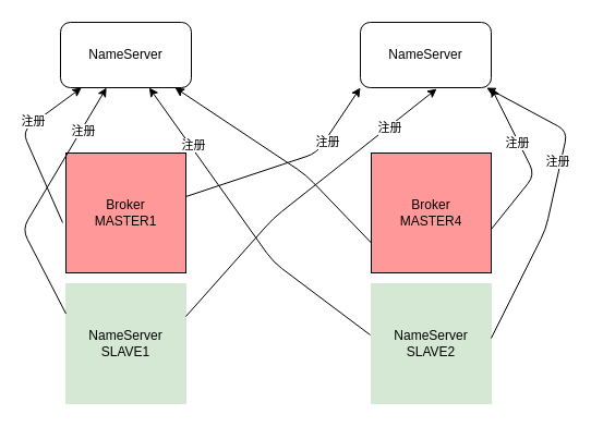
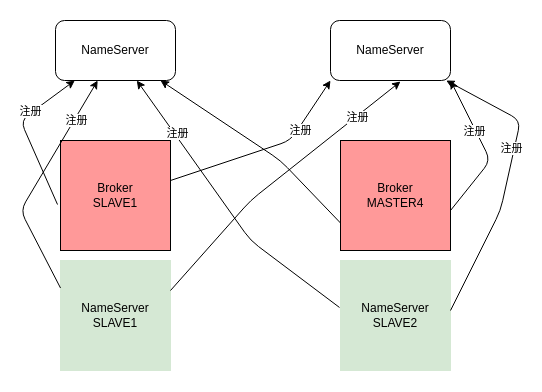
  <mxCell id="0" />
  <mxCell id="1" parent="0" />
  <mxCell id="2" value="NameServer" style="rounded=1;whiteSpace=wrap;html=1;" vertex="1" parent="1"><mxGeometry x="55" y="20" width="120" height="60" as="geometry" /></mxCell>
  <mxCell id="3" value="NameServer" style="rounded=1;whiteSpace=wrap;html=1;" vertex="1" parent="1"><mxGeometry x="330" y="20" width="120" height="60" as="geometry" /></mxCell>
- <mxCell id="4" value="Broker&lt;br&gt;MASTER1" style="whiteSpace=wrap;html=1;aspect=fixed;fillColor=#FF9999;" vertex="1" parent="1"><mxGeometry x="60" y="140" width="110" height="110" as="geometry" /></mxCell>
+ <mxCell id="4" value="Broker&lt;br&gt;SLAVE1" style="whiteSpace=wrap;html=1;aspect=fixed;fillColor=#FF9999;" vertex="1" parent="1"><mxGeometry x="60" y="140" width="110" height="110" as="geometry" /></mxCell>
  <mxCell id="5" value="Broker&lt;br&gt;MASTER4" style="whiteSpace=wrap;html=1;aspect=fixed;fillColor=#FF9999;" vertex="1" parent="1"><mxGeometry x="340" y="140" width="110" height="110" as="geometry" /></mxCell>
  <mxCell id="6" value="NameServer&lt;br&gt;SLAVE1" style="whiteSpace=wrap;html=1;aspect=fixed;fillColor=#D5E8D4;strokeColor=#D5E8D4;" vertex="1" parent="1"><mxGeometry x="60" y="260" width="110" height="110" as="geometry" /></mxCell>
  <mxCell id="7" value="NameServer&lt;br&gt;SLAVE2" style="whiteSpace=wrap;html=1;aspect=fixed;fillColor=#D5E8D4;strokeColor=#D5E8D4;" vertex="1" parent="1"><mxGeometry x="340" y="260" width="110" height="110" as="geometry" /></mxCell>
  <mxCell id="8" value="" style="endArrow=classic;html=1;exitX=-0.027;exitY=0.582;exitDx=0;exitDy=0;exitPerimeter=0;" edge="1" parent="1" source="4" target="2"><mxGeometry width="50" height="50" relative="1" as="geometry"><mxPoint x="190" y="220" as="sourcePoint" /><mxPoint x="181" y="103" as="targetPoint" /><Array as="points"><mxPoint x="20" y="120" /></Array></mxGeometry></mxCell>
  <mxCell id="9" value="" style="endArrow=classic;html=1;exitX=0;exitY=0.25;exitDx=0;exitDy=0;" edge="1" parent="1" source="6" target="2"><mxGeometry width="50" height="50" relative="1" as="geometry"><mxPoint x="170" y="290" as="sourcePoint" /><mxPoint x="220" y="240" as="targetPoint" /><Array as="points"><mxPoint x="20" y="210" /></Array></mxGeometry></mxCell>
  <mxCell id="10" value="注册" style="edgeLabel;html=1;align=center;verticalAlign=middle;resizable=0;points=[];" vertex="1" connectable="0" parent="9"><mxGeometry x="0.635" y="-1" relative="1" as="geometry"><mxPoint y="2" as="offset" /></mxGeometry></mxCell>
  <mxCell id="11" value="" style="endArrow=classic;html=1;" edge="1" parent="1"><mxGeometry width="50" height="50" relative="1" as="geometry"><mxPoint x="170" y="290" as="sourcePoint" /><mxPoint x="400" y="81" as="targetPoint" /><Array as="points"><mxPoint x="250" y="200" /></Array></mxGeometry></mxCell>
  <mxCell id="12" value="注册" style="edgeLabel;html=1;align=center;verticalAlign=middle;resizable=0;points=[];" vertex="1" connectable="0" parent="11"><mxGeometry x="0.64" y="-1" relative="1" as="geometry"><mxPoint as="offset" /></mxGeometry></mxCell>
  <mxCell id="13" value="" style="endArrow=classic;html=1;entryX=1;entryY=1;entryDx=0;entryDy=0;" edge="1" parent="1" target="3"><mxGeometry width="50" height="50" relative="1" as="geometry"><mxPoint x="450" y="210" as="sourcePoint" /><mxPoint x="500" y="160" as="targetPoint" /><Array as="points"><mxPoint x="490" y="160" /></Array></mxGeometry></mxCell>
  <mxCell id="14" value="注册" style="edgeLabel;html=1;align=center;verticalAlign=middle;resizable=0;points=[];" vertex="1" connectable="0" parent="13"><mxGeometry x="0.272" y="2" relative="1" as="geometry"><mxPoint as="offset" /></mxGeometry></mxCell>
  <mxCell id="15" value="" style="endArrow=classic;html=1;" edge="1" parent="1" target="3"><mxGeometry width="50" height="50" relative="1" as="geometry"><mxPoint x="450" y="310" as="sourcePoint" /><mxPoint x="500" y="260" as="targetPoint" /><Array as="points"><mxPoint x="500" y="210" /><mxPoint x="520" y="120" /></Array></mxGeometry></mxCell>
  <mxCell id="16" value="注册" style="edgeLabel;html=1;align=center;verticalAlign=middle;resizable=0;points=[];" vertex="1" connectable="0" parent="15"><mxGeometry x="0.212" y="3" relative="1" as="geometry"><mxPoint as="offset" /></mxGeometry></mxCell>
  <mxCell id="17" value="" style="endArrow=classic;html=1;exitX=0;exitY=0.75;exitDx=0;exitDy=0;" edge="1" parent="1" source="5" target="2"><mxGeometry width="50" height="50" relative="1" as="geometry"><mxPoint x="240" y="250" as="sourcePoint" /><mxPoint x="180" y="110" as="targetPoint" /><Array as="points"><mxPoint x="280" y="160" /></Array></mxGeometry></mxCell>
  <mxCell id="18" value="" style="endArrow=classic;html=1;exitX=-0.009;exitY=0.427;exitDx=0;exitDy=0;exitPerimeter=0;" edge="1" parent="1" source="7" target="2"><mxGeometry width="50" height="50" relative="1" as="geometry"><mxPoint x="270" y="320" as="sourcePoint" /><mxPoint x="320" y="270" as="targetPoint" /><Array as="points"><mxPoint x="250" y="240" /></Array></mxGeometry></mxCell>
  <mxCell id="19" value="" style="endArrow=classic;html=1;entryX=0;entryY=1;entryDx=0;entryDy=0;" edge="1" parent="1" target="3"><mxGeometry width="50" height="50" relative="1" as="geometry"><mxPoint x="170" y="180" as="sourcePoint" /><mxPoint x="220" y="130" as="targetPoint" /><Array as="points"><mxPoint x="290" y="140" /></Array></mxGeometry></mxCell>
  <mxCell id="20" value="注册" style="edgeLabel;html=1;align=center;verticalAlign=middle;resizable=0;points=[];" vertex="1" connectable="0" parent="19"><mxGeometry x="0.422" y="-2" relative="1" as="geometry"><mxPoint as="offset" /></mxGeometry></mxCell>
  <mxCell id="21" value="注册" style="edgeLabel;html=1;align=center;verticalAlign=middle;resizable=0;points=[];" vertex="1" connectable="0" parent="1"><mxGeometry x="29.999" y="110" as="geometry" /></mxCell>
  <mxCell id="22" value="注册" style="edgeLabel;html=1;align=center;verticalAlign=middle;resizable=0;points=[];" vertex="1" connectable="0" parent="1"><mxGeometry x="85.889" y="110" as="geometry"><mxPoint x="91" y="22" as="offset" /></mxGeometry></mxCell>
